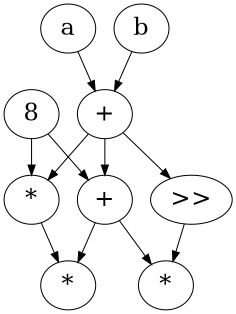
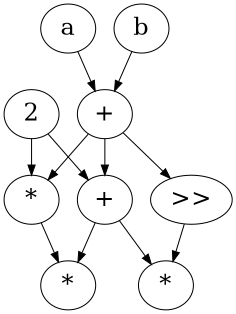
  digraph {
    fontsize=24
    rankdir=TD
    node [fontsize=24]
    n1 [label="*"]
    n2 [label="*"]
-   n3 [label=8]
+   n3 [label=2]
    n4 [label="+"]
    n5 [label="*"]
    n6 [label="+"]
    n7 [label=">>"]
    n8 [label=a]
    n9 [label=b]
    n1 -> n2
    n3 -> n1
    n3 -> n4
    n4 -> n2
    n4 -> n5
    n6 -> n1
    n6 -> n4
    n6 -> n7
    n7 -> n5
    n8 -> n6
    n9 -> n6
  }
